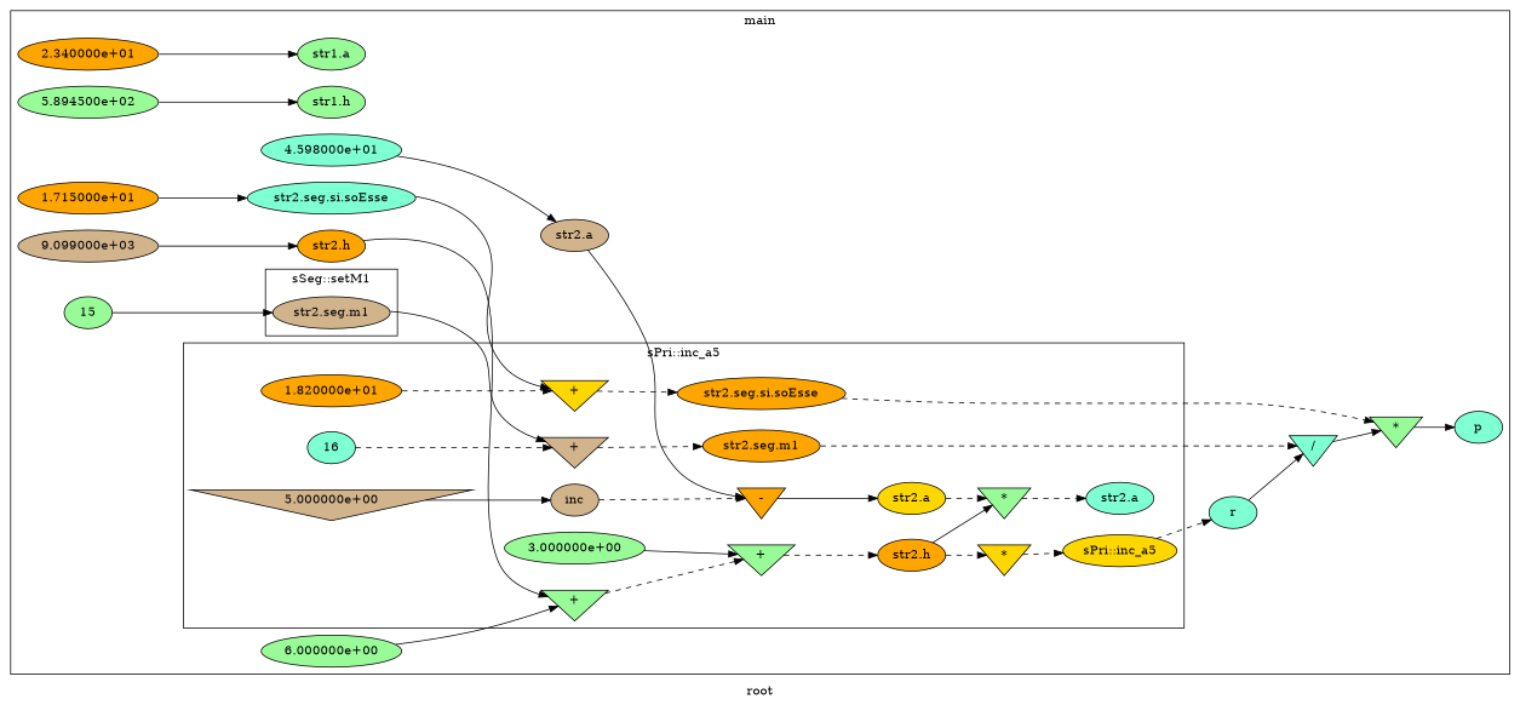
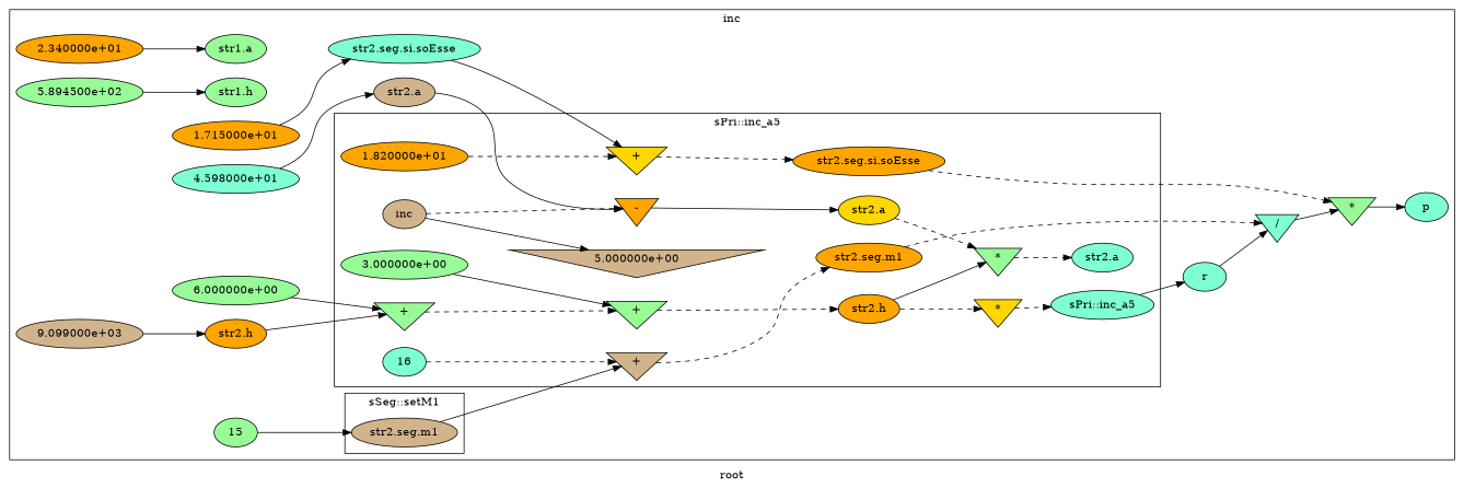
  digraph {
    label=root
    rankdir=LR
    node [fillcolor=palegreen style=filled]
    edge [style=solid]
    n1 [fillcolor=tan label="str2.seg.m1" startingline=17]
    n2 [fillcolor=tan label="5.000000e+00" shape=invtriangle startinglines=30]
    n3 [fillcolor=tan label=inc startingline=30]
    n4 [fillcolor=orange label="-" shape=invtriangle startinglines=31]
    n5 [fillcolor=gold label="str2.a" startingline=31]
    n6 [label="+" shape=invtriangle startinglines=32]
    n7 [label="3.000000e+00" startinglines=32]
    n8 [label="+" shape=invtriangle startinglines=32]
    n9 [fillcolor=orange label="str2.h" startingline=32]
    n10 [label="*" shape=invtriangle startinglines=33]
    n11 [fillcolor=aquamarine label="str2.a" startingline=33]
    n12 [fillcolor=aquamarine label=16 startinglines=34]
    n13 [fillcolor=tan label="+" shape=invtriangle startinglines=34]
    n14 [fillcolor=orange label="str2.seg.m1" startingline=34]
    n15 [fillcolor=orange label="1.820000e+01" startinglines=35]
    n16 [fillcolor=gold label="+" shape=invtriangle startinglines=35]
    n17 [fillcolor=orange label="str2.seg.si.soEsse" startingline=35]
    n18 [fillcolor=gold label="*" shape=invtriangle startinglines=36]
-   n19 [fillcolor=gold label="sPri::inc_a5" startinglines=36]
+   n19 [fillcolor=aquamarine label="sPri::inc_a5" startinglines=36]
    n20 [fillcolor=orange label="2.340000e+01" startinglines=43]
    n21 [label="str1.a" startingline=43]
    n22 [label="5.894500e+02" startinglines=44]
    n23 [label="str1.h" startingline=44]
    n24 [fillcolor=aquamarine label="4.598000e+01" startinglines=46]
    n25 [fillcolor=tan label="str2.a" startingline=46]
    n26 [fillcolor=tan label="9.099000e+03" startinglines=47]
    n27 [fillcolor=orange label="str2.h" startingline=47]
    n28 [fillcolor=orange label="1.715000e+01" startinglines=49]
    n29 [fillcolor=aquamarine label="str2.seg.si.soEsse" startingline=49]
    n30 [label=15 startinglines=50]
    n31 [label="6.000000e+00" startinglines=52]
    n32 [fillcolor=aquamarine label=r startingline=36]
    n33 [fillcolor=aquamarine label="/" shape=invtriangle startinglines=54]
    n34 [label="*" shape=invtriangle startinglines=54]
    n35 [fillcolor=aquamarine label=p startingline=54]
    subgraph cluster_1 {
-     label=main
+     label=inc
      parent=G
      startinglines="20_40_40"
      n20
      n21
      n22
      n23
      n24
      n25
      n26
      n27
      n28
      n29
      n30
      n31
      n32
      n33
      n34
      n35
      subgraph cluster_2 {
        label="sInterno::sInterno"
        parent=cluster_1
        startinglines="40_40_41"
      }
      subgraph cluster_3 {
        label="sSeg::sSeg"
        parent=cluster_1
        startinglines="40_40_41"
        subgraph cluster_4 {
          label="sInterno::sInterno"
          parent=cluster_3
          startinglines="40_41_7"
        }
      }
      subgraph cluster_5 {
        label="sPri::sPri"
        parent=cluster_1
        startinglines="40_41_7"
        subgraph cluster_6 {
          label="sSeg::sSeg"
          parent=cluster_5
          startinglines="41_7_20"
          subgraph cluster_7 {
            label="sInterno::sInterno"
            parent=cluster_6
            startinglines="7_20_7"
          }
        }
      }
      subgraph cluster_8 {
        label="sPri::sPri"
        parent=cluster_1
        startinglines="7_20_7"
        subgraph cluster_9 {
          label="sSeg::sSeg"
          parent=cluster_8
          startinglines="20_7_20"
          subgraph cluster_10 {
            label="sInterno::sInterno"
            parent=cluster_9
            startinglines="7_20_7"
          }
        }
      }
      subgraph cluster_11 {
        label="sSeg::setM1"
        parent=cluster_1
        startinglines="47_49_50"
        n1
      }
      subgraph cluster_12 {
        label="sPri::inc_a5"
        parent=cluster_1
        startinglines="50_17_52"
        n2
        n3
        n4
        n5
        n6
        n7
        n8
        n9
        n10
        n11
        n12
        n13
        n14
        n15
        n16
        n17
        n18
        n19
      }
    }
    n1 -> n13
-   n2 -> n3
+   n3 -> n2
    n3 -> n4 [style=dashed]
    n4 -> n5
    n5 -> n10 [style=dashed]
    n6 -> n8 [style=dashed]
    n7 -> n8
    n8 -> n9 [style=dashed]
    n9 -> n10
    n9 -> n18 [style=dashed]
    n10 -> n11 [style=dashed]
    n12 -> n13 [style=dashed]
    n13 -> n14 [style=dashed]
    n14 -> n33 [style=dashed]
    n15 -> n16 [style=dashed]
    n16 -> n17 [style=dashed]
    n17 -> n34 [style=dashed]
    n18 -> n19 [style=dashed]
-   n19 -> n32 [style=dashed]
+   n19 -> n32
    n20 -> n21
    n22 -> n23
    n24 -> n25
    n25 -> n4
    n26 -> n27
    n27 -> n6
    n28 -> n29
    n29 -> n16
    n30 -> n1
    n31 -> n6
    n32 -> n33
    n33 -> n34
    n34 -> n35
  }
